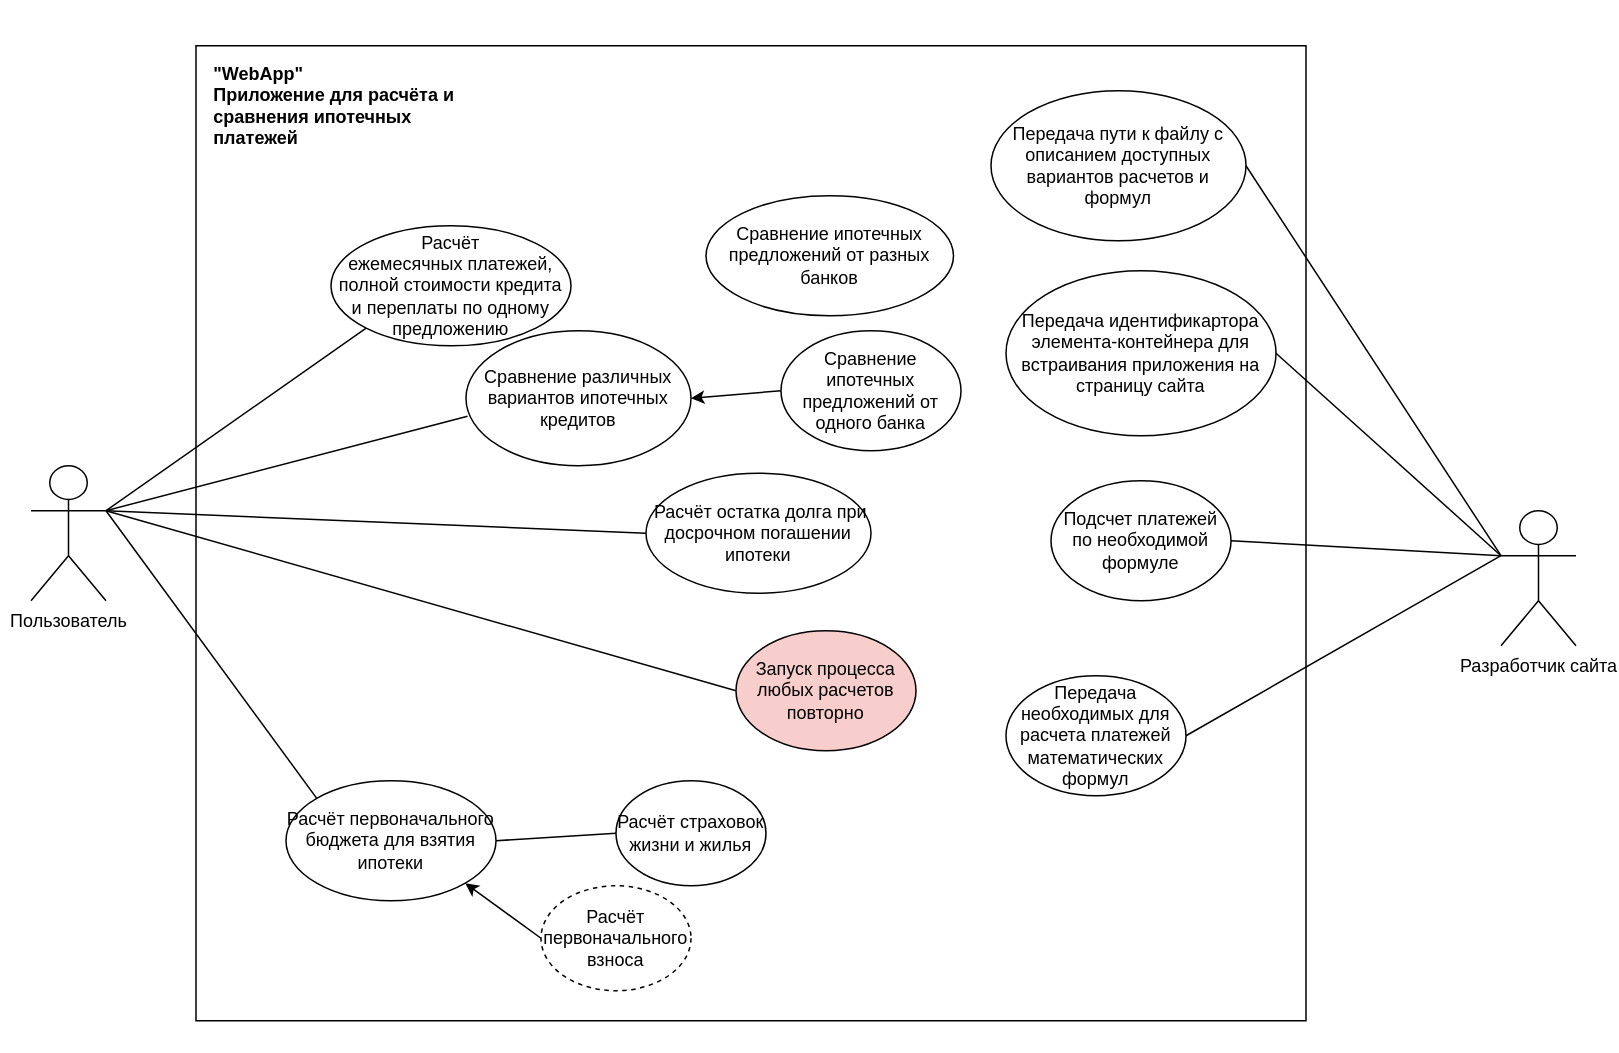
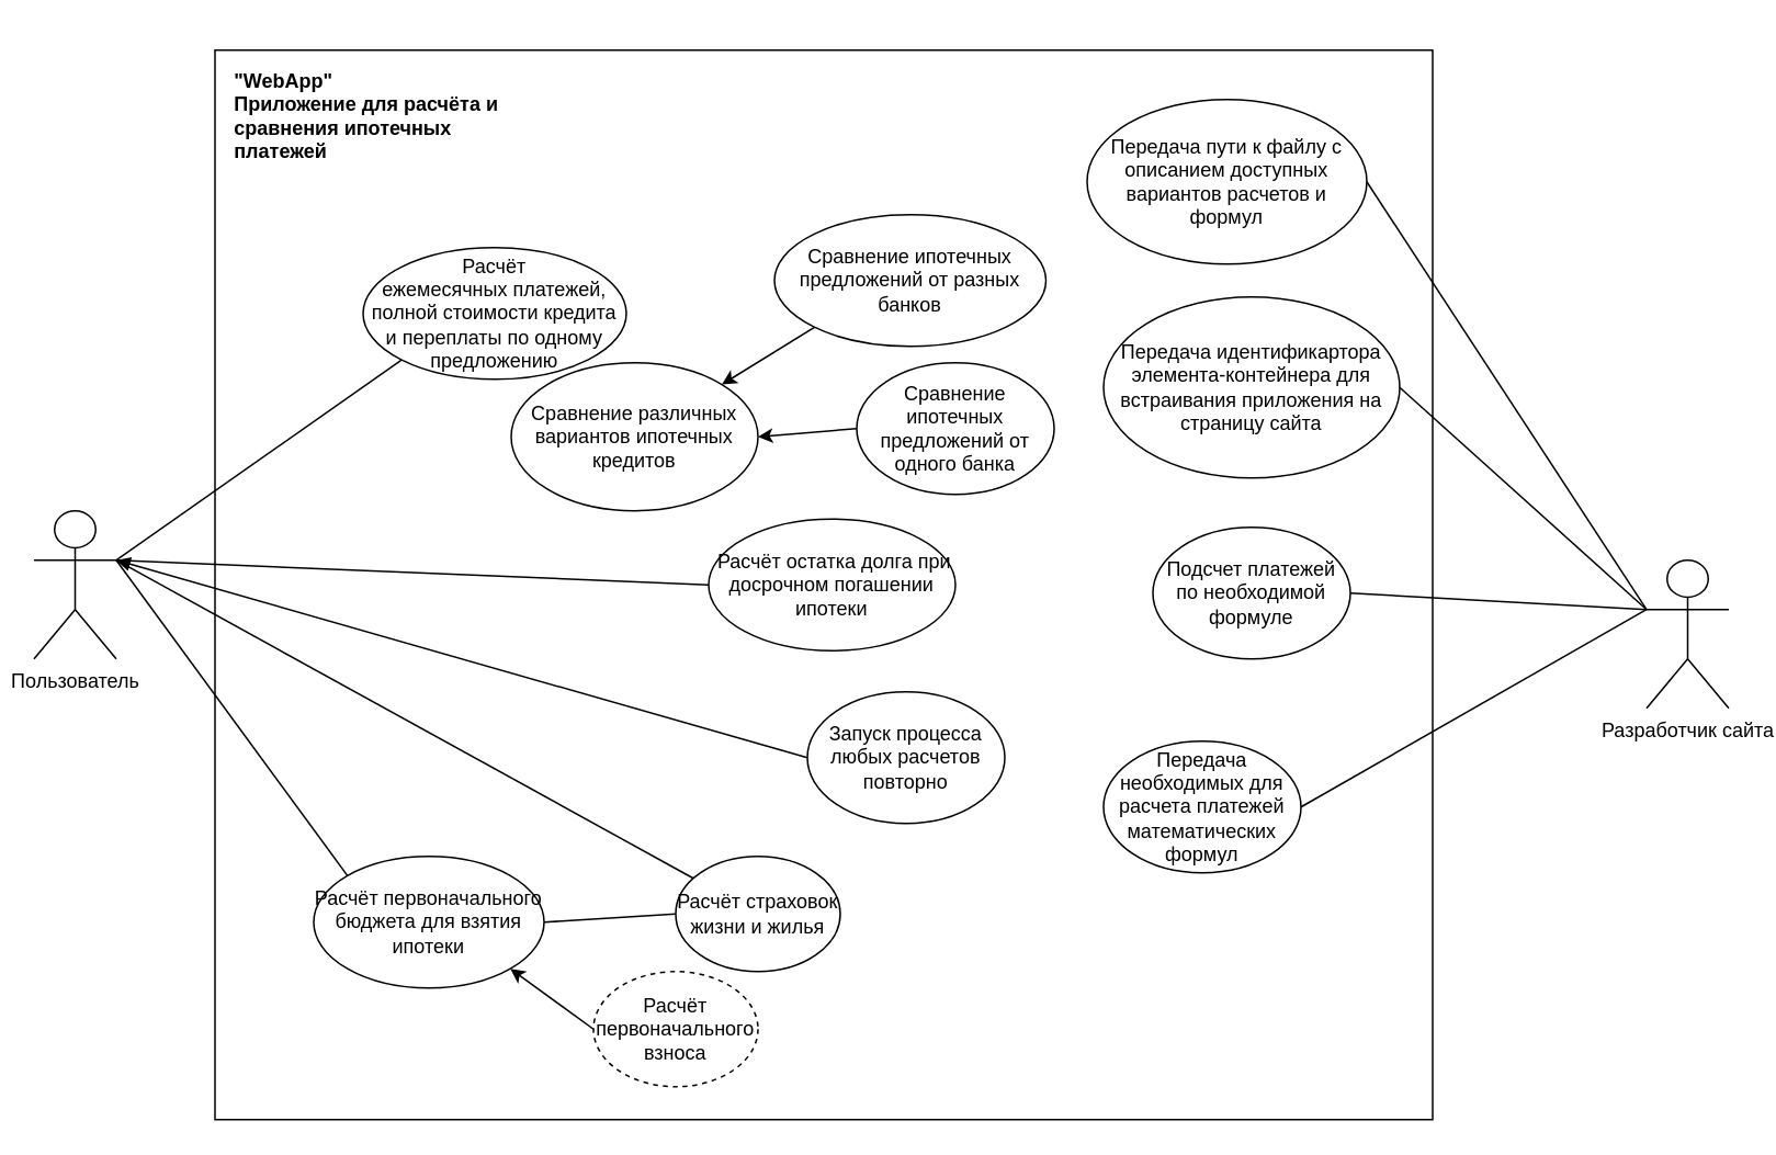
  <mxCell id="0" />
  <mxCell id="1" parent="0" />
  <mxCell id="2" value="Пользователь" style="shape=umlActor;verticalLabelPosition=bottom;verticalAlign=top;html=1;outlineConnect=0;" parent="1" vertex="1"><mxGeometry x="20" y="310" width="50" height="90" as="geometry" /></mxCell>
  <mxCell id="3" value="" style="rounded=0;whiteSpace=wrap;html=1;" parent="1" vertex="1"><mxGeometry x="130" y="30" width="740" height="650" as="geometry" /></mxCell>
  <mxCell id="4" value="Разработчик сайта" style="shape=umlActor;verticalLabelPosition=bottom;verticalAlign=top;html=1;outlineConnect=0;" parent="1" vertex="1"><mxGeometry x="1000" y="340" width="50" height="90" as="geometry" /></mxCell>
  <mxCell id="5" value="&lt;b&gt;&quot;WebApp&quot;&lt;br&gt;Приложение для расчёта и сравнения ипотечных платежей&lt;/b&gt;" style="text;html=1;strokeColor=none;fillColor=none;align=left;verticalAlign=middle;whiteSpace=wrap;rounded=0;" parent="1" vertex="1"><mxGeometry x="140" y="20" width="170" height="100" as="geometry" /></mxCell>
  <mxCell id="6" value="Расчёт ежемесячных&amp;nbsp;платежей, полной стоимости кредита и переплаты по одному предложению" style="ellipse;whiteSpace=wrap;html=1;" parent="1" vertex="1"><mxGeometry x="220" y="150" width="160" height="80" as="geometry" /></mxCell>
  <mxCell id="7" value="Сравнение различных вариантов ипотечных кредитов" style="ellipse;whiteSpace=wrap;html=1;" parent="1" vertex="1"><mxGeometry x="310" y="220" width="150" height="90" as="geometry" /></mxCell>
  <mxCell id="8" value="&amp;nbsp;Расчёт остатка долга при досрочном погашении ипотеки" style="ellipse;whiteSpace=wrap;html=1;" parent="1" vertex="1"><mxGeometry x="430" y="315" width="150" height="80" as="geometry" /></mxCell>
  <mxCell id="9" value="Расчёт первоначального бюджета для взятия ипотеки" style="ellipse;whiteSpace=wrap;html=1;" parent="1" vertex="1"><mxGeometry x="190" y="520" width="140" height="80" as="geometry" /></mxCell>
  <mxCell id="10" value="Расчёт первоначального взноса" style="ellipse;whiteSpace=wrap;html=1;dashed=1;" parent="1" vertex="1"><mxGeometry x="360" y="590" width="100" height="70" as="geometry" /></mxCell>
  <mxCell id="11" value="Расчёт страховок жизни и жилья" style="ellipse;whiteSpace=wrap;html=1;" parent="1" vertex="1"><mxGeometry x="410" y="520" width="100" height="70" as="geometry" /></mxCell>
  <mxCell id="12" value="" style="endArrow=none;html=1;rounded=0;entryX=1;entryY=0.5;entryDx=0;entryDy=0;exitX=0;exitY=0.5;exitDx=0;exitDy=0;" parent="1" source="11" target="9" edge="1"><mxGeometry width="50" height="50" relative="1" as="geometry"><mxPoint x="340" y="580" as="sourcePoint" /><mxPoint x="390" y="530" as="targetPoint" /></mxGeometry></mxCell>
  <mxCell id="13" value="" style="endArrow=classic;html=1;rounded=0;entryX=1;entryY=1;entryDx=0;entryDy=0;exitX=0;exitY=0.5;exitDx=0;exitDy=0;" parent="1" source="10" target="9" edge="1"><mxGeometry width="50" height="50" relative="1" as="geometry"><mxPoint x="300" y="650" as="sourcePoint" /><mxPoint x="350" y="600" as="targetPoint" /></mxGeometry></mxCell>
  <mxCell id="14" value="Сравнение ипотечных предложений от разных банков" style="ellipse;whiteSpace=wrap;html=1;" parent="1" vertex="1"><mxGeometry x="470" y="130" width="165" height="80" as="geometry" /></mxCell>
+ <mxCell id="15" value="" style="endArrow=classic;html=1;rounded=0;entryX=1;entryY=0;entryDx=0;entryDy=0;exitX=0;exitY=1;exitDx=0;exitDy=0;" parent="1" source="14" target="7" edge="1"><mxGeometry width="50" height="50" relative="1" as="geometry"><mxPoint x="520" y="280" as="sourcePoint" /><mxPoint x="570" y="230" as="targetPoint" /></mxGeometry></mxCell>
  <mxCell id="16" value="Сравнение ипотечных предложений от одного банка" style="ellipse;whiteSpace=wrap;html=1;" parent="1" vertex="1"><mxGeometry x="520" y="220" width="120" height="80" as="geometry" /></mxCell>
  <mxCell id="17" value="" style="endArrow=classic;html=1;rounded=0;entryX=1;entryY=0.5;entryDx=0;entryDy=0;exitX=0;exitY=0.5;exitDx=0;exitDy=0;" parent="1" source="16" target="7" edge="1"><mxGeometry width="50" height="50" relative="1" as="geometry"><mxPoint x="450" y="330" as="sourcePoint" /><mxPoint x="500" y="280" as="targetPoint" /></mxGeometry></mxCell>
  <mxCell id="18" value="" style="endArrow=none;html=1;rounded=0;entryX=0;entryY=1;entryDx=0;entryDy=0;exitX=1;exitY=0.333;exitDx=0;exitDy=0;exitPerimeter=0;" parent="1" source="2" target="6" edge="1"><mxGeometry width="50" height="50" relative="1" as="geometry"><mxPoint x="170" y="260" as="sourcePoint" /><mxPoint x="220" y="210" as="targetPoint" /></mxGeometry></mxCell>
- <mxCell id="19" value="" style="endArrow=none;html=1;rounded=0;exitX=1;exitY=0.333;exitDx=0;exitDy=0;exitPerimeter=0;entryX=0.007;entryY=0.633;entryDx=0;entryDy=0;entryPerimeter=0;" parent="1" source="2" target="7" edge="1"><mxGeometry width="50" height="50" relative="1" as="geometry"><mxPoint x="190" y="380" as="sourcePoint" /><mxPoint x="240" y="330" as="targetPoint" /></mxGeometry></mxCell>
+ <mxCell id="19" value="" style="endArrow=none;html=1;rounded=0;exitX=1;exitY=0.333;exitDx=0;exitDy=0;exitPerimeter=0;" parent="1" source="2" target="11" edge="1"><mxGeometry width="50" height="50" relative="1" as="geometry"><mxPoint x="190" y="380" as="sourcePoint" /><mxPoint x="240" y="330" as="targetPoint" /></mxGeometry></mxCell>
  <mxCell id="20" value="" style="endArrow=none;html=1;rounded=0;exitX=1;exitY=0.333;exitDx=0;exitDy=0;exitPerimeter=0;entryX=0;entryY=0.5;entryDx=0;entryDy=0;" parent="1" source="2" target="8" edge="1"><mxGeometry width="50" height="50" relative="1" as="geometry"><mxPoint x="240" y="400" as="sourcePoint" /><mxPoint x="290" y="350" as="targetPoint" /></mxGeometry></mxCell>
  <mxCell id="21" value="" style="endArrow=none;html=1;rounded=0;exitX=0;exitY=0;exitDx=0;exitDy=0;" parent="1" source="9" edge="1"><mxGeometry width="50" height="50" relative="1" as="geometry"><mxPoint x="180" y="510" as="sourcePoint" /><mxPoint x="70" y="340" as="targetPoint" /></mxGeometry></mxCell>
  <mxCell id="22" value="Передача идентификартора элемента-контейнера для встраивания приложения на страницу сайта" style="ellipse;whiteSpace=wrap;html=1;" parent="1" vertex="1"><mxGeometry x="670" y="180" width="180" height="110" as="geometry" /></mxCell>
  <mxCell id="23" value="Подсчет платежей по необходимой формуле" style="ellipse;whiteSpace=wrap;html=1;" parent="1" vertex="1"><mxGeometry x="700" y="320" width="120" height="80" as="geometry" /></mxCell>
- <mxCell id="24" value="Запуск процесса любых расчетов повторно" style="ellipse;whiteSpace=wrap;html=1;fillColor=#f8cecc;" parent="1" vertex="1"><mxGeometry x="490" y="420" width="120" height="80" as="geometry" /></mxCell>
- <mxCell id="25" value="" style="endArrow=none;html=1;rounded=0;entryX=1;entryY=0.333;entryDx=0;entryDy=0;entryPerimeter=0;exitX=0;exitY=0.5;exitDx=0;exitDy=0;" parent="1" source="24" target="2" edge="1"><mxGeometry width="50" height="50" relative="1" as="geometry"><mxPoint x="280" y="440" as="sourcePoint" /><mxPoint x="330" y="390" as="targetPoint" /></mxGeometry></mxCell>
+ <mxCell id="24" value="Запуск процесса любых расчетов повторно" style="ellipse;whiteSpace=wrap;html=1;" parent="1" vertex="1"><mxGeometry x="490" y="420" width="120" height="80" as="geometry" /></mxCell>
+ <mxCell id="25" value="" style="endArrow=block;html=1;rounded=0;entryX=1;entryY=0.333;entryDx=0;entryDy=0;entryPerimeter=0;exitX=0;exitY=0.5;exitDx=0;exitDy=0;" parent="1" source="24" target="2" edge="1"><mxGeometry width="50" height="50" relative="1" as="geometry"><mxPoint x="280" y="440" as="sourcePoint" /><mxPoint x="330" y="390" as="targetPoint" /></mxGeometry></mxCell>
  <mxCell id="26" value="Передача необходимых для расчета платежей математических формул" style="ellipse;whiteSpace=wrap;html=1;" parent="1" vertex="1"><mxGeometry x="670" y="450" width="120" height="80" as="geometry" /></mxCell>
  <mxCell id="27" value="" style="endArrow=none;html=1;rounded=0;exitX=1;exitY=0.5;exitDx=0;exitDy=0;entryX=0;entryY=0.333;entryDx=0;entryDy=0;entryPerimeter=0;" parent="1" source="22" target="4" edge="1"><mxGeometry width="50" height="50" relative="1" as="geometry"><mxPoint x="870" y="390" as="sourcePoint" /><mxPoint x="920" y="340" as="targetPoint" /></mxGeometry></mxCell>
  <mxCell id="28" value="" style="endArrow=none;html=1;rounded=0;exitX=1;exitY=0.5;exitDx=0;exitDy=0;" parent="1" source="23" edge="1"><mxGeometry width="50" height="50" relative="1" as="geometry"><mxPoint x="990" y="300" as="sourcePoint" /><mxPoint x="1000" y="370" as="targetPoint" /></mxGeometry></mxCell>
  <mxCell id="29" value="" style="endArrow=none;html=1;rounded=0;entryX=0;entryY=0.333;entryDx=0;entryDy=0;entryPerimeter=0;exitX=1;exitY=0.5;exitDx=0;exitDy=0;" parent="1" source="26" target="4" edge="1"><mxGeometry width="50" height="50" relative="1" as="geometry"><mxPoint x="940" y="520" as="sourcePoint" /><mxPoint x="990" y="470" as="targetPoint" /></mxGeometry></mxCell>
  <mxCell id="30" value="Передача пути к файлу с описанием доступных вариантов расчетов и формул" style="ellipse;whiteSpace=wrap;html=1;" vertex="1" parent="1"><mxGeometry x="660" y="60" width="170" height="100" as="geometry" /></mxCell>
  <mxCell id="31" value="" style="endArrow=none;html=1;rounded=0;entryX=1;entryY=0.5;entryDx=0;entryDy=0;exitX=0;exitY=0.333;exitDx=0;exitDy=0;exitPerimeter=0;" edge="1" parent="1" source="4" target="30"><mxGeometry width="50" height="50" relative="1" as="geometry"><mxPoint x="930" y="260" as="sourcePoint" /><mxPoint x="980" y="210" as="targetPoint" /></mxGeometry></mxCell>
